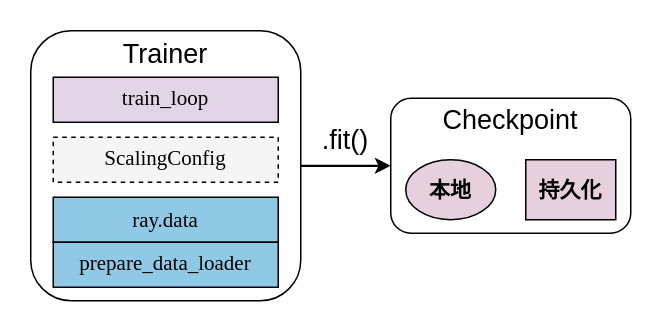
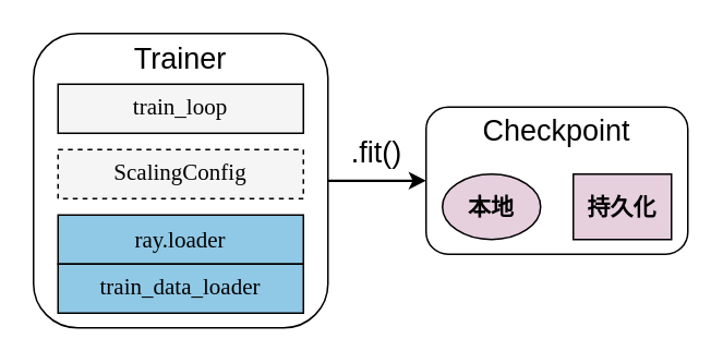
  <mxCell id="0" />
  <mxCell id="1" parent="0" />
  <mxCell id="2" value="" style="rounded=1;whiteSpace=wrap;html=1;fillColor=none;" parent="1" vertex="1"><mxGeometry x="20" y="20" width="180" height="180" as="geometry" /></mxCell>
  <mxCell id="3" value="&lt;font style=&quot;font-size: 18px;&quot;&gt;Trainer&lt;/font&gt;" style="text;html=1;strokeColor=none;fillColor=none;align=center;verticalAlign=middle;whiteSpace=wrap;rounded=0;" parent="1" vertex="1"><mxGeometry x="80" y="21" width="60" height="30" as="geometry" /></mxCell>
- <mxCell id="4" value="&lt;font style=&quot;font-size: 14px;&quot; face=&quot;Garamond&quot;&gt;train_loop&lt;/font&gt;" style="rounded=0;whiteSpace=wrap;html=1;fillColor=#e1d5e7;" parent="1" vertex="1"><mxGeometry x="35" y="51" width="150" height="30" as="geometry" /></mxCell>
+ <mxCell id="4" value="&lt;font style=&quot;font-size: 14px;&quot; face=&quot;Garamond&quot;&gt;train_loop&lt;/font&gt;" style="rounded=0;whiteSpace=wrap;html=1;fillColor=#F5F5F5;" parent="1" vertex="1"><mxGeometry x="35" y="51" width="150" height="30" as="geometry" /></mxCell>
  <mxCell id="5" value="&lt;font face=&quot;Garamond&quot; style=&quot;font-size: 14px;&quot;&gt;ScalingConfig&lt;/font&gt;" style="rounded=0;whiteSpace=wrap;html=1;fillColor=#F5F5F5;dashed=1;" parent="1" vertex="1"><mxGeometry x="35" y="91" width="150" height="30" as="geometry" /></mxCell>
- <mxCell id="6" value="&lt;span style=&quot;font-size: 14px;&quot;&gt;&lt;font face=&quot;Garamond&quot;&gt;ray.data&lt;/font&gt;&lt;/span&gt;" style="rounded=0;whiteSpace=wrap;html=1;fillColor=#90C9E6;" parent="1" vertex="1"><mxGeometry x="35" y="131" width="150" height="30" as="geometry" /></mxCell>
- <mxCell id="7" value="&lt;font style=&quot;font-size: 14px;&quot; face=&quot;Garamond&quot;&gt;prepare_data_loader&lt;/font&gt;" style="rounded=0;whiteSpace=wrap;html=1;fillColor=#90C9E6;" parent="1" vertex="1"><mxGeometry x="35" y="161" width="150" height="30" as="geometry" /></mxCell>
+ <mxCell id="6" value="&lt;span style=&quot;font-size: 14px;&quot;&gt;&lt;font face=&quot;Garamond&quot;&gt;ray.loader&lt;/font&gt;&lt;/span&gt;" style="rounded=0;whiteSpace=wrap;html=1;fillColor=#90C9E6;" parent="1" vertex="1"><mxGeometry x="35" y="131" width="150" height="30" as="geometry" /></mxCell>
+ <mxCell id="7" value="&lt;font style=&quot;font-size: 14px;&quot; face=&quot;Garamond&quot;&gt;train_data_loader&lt;/font&gt;" style="rounded=0;whiteSpace=wrap;html=1;fillColor=#90C9E6;" parent="1" vertex="1"><mxGeometry x="35" y="161" width="150" height="30" as="geometry" /></mxCell>
  <mxCell id="8" value="" style="rounded=1;whiteSpace=wrap;html=1;fillColor=none;" parent="1" vertex="1"><mxGeometry x="260" y="65" width="160" height="90" as="geometry" /></mxCell>
  <mxCell id="9" value="" style="endArrow=classic;html=1;rounded=0;exitX=1;exitY=0.5;exitDx=0;exitDy=0;entryX=0;entryY=0.5;entryDx=0;entryDy=0;entryPerimeter=0;strokeWidth=1.5;" parent="1" source="2" target="8" edge="1"><mxGeometry width="50" height="50" relative="1" as="geometry"><mxPoint x="250" y="-9" as="sourcePoint" /><mxPoint x="300" y="-59" as="targetPoint" /></mxGeometry></mxCell>
  <mxCell id="10" value="&lt;font style=&quot;font-size: 18px;&quot;&gt;.fit()&lt;/font&gt;" style="text;html=1;strokeColor=none;fillColor=none;align=center;verticalAlign=middle;whiteSpace=wrap;rounded=0;strokeWidth=1.5;" parent="1" vertex="1"><mxGeometry x="200" y="78" width="60" height="30" as="geometry" /></mxCell>
  <mxCell id="11" value="Checkpoint" style="text;html=1;strokeColor=none;fillColor=none;align=center;verticalAlign=middle;whiteSpace=wrap;rounded=0;fontSize=18;" parent="1" vertex="1"><mxGeometry x="310" y="65" width="60" height="30" as="geometry" /></mxCell>
  <mxCell id="12" value="&lt;b&gt;&lt;font style=&quot;font-size: 14px;&quot;&gt;本地&lt;/font&gt;&lt;/b&gt;" style="ellipse;whiteSpace=wrap;html=1;fillColor=#E6D0DE;" parent="1" vertex="1"><mxGeometry x="270" y="106" width="60" height="40" as="geometry" /></mxCell>
  <mxCell id="13" value="&lt;span style=&quot;font-size: 14px;&quot;&gt;&lt;b&gt;持久化&lt;/b&gt;&lt;/span&gt;" style="rounded=0;whiteSpace=wrap;html=1;fillColor=#E6D0DE;" parent="1" vertex="1"><mxGeometry x="350" y="106" width="60" height="40" as="geometry" /></mxCell>
